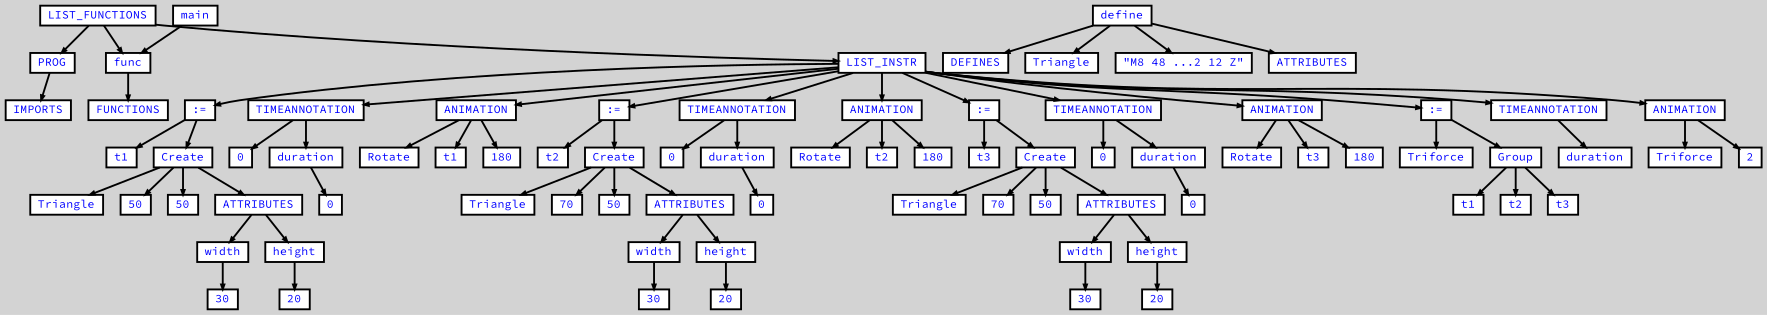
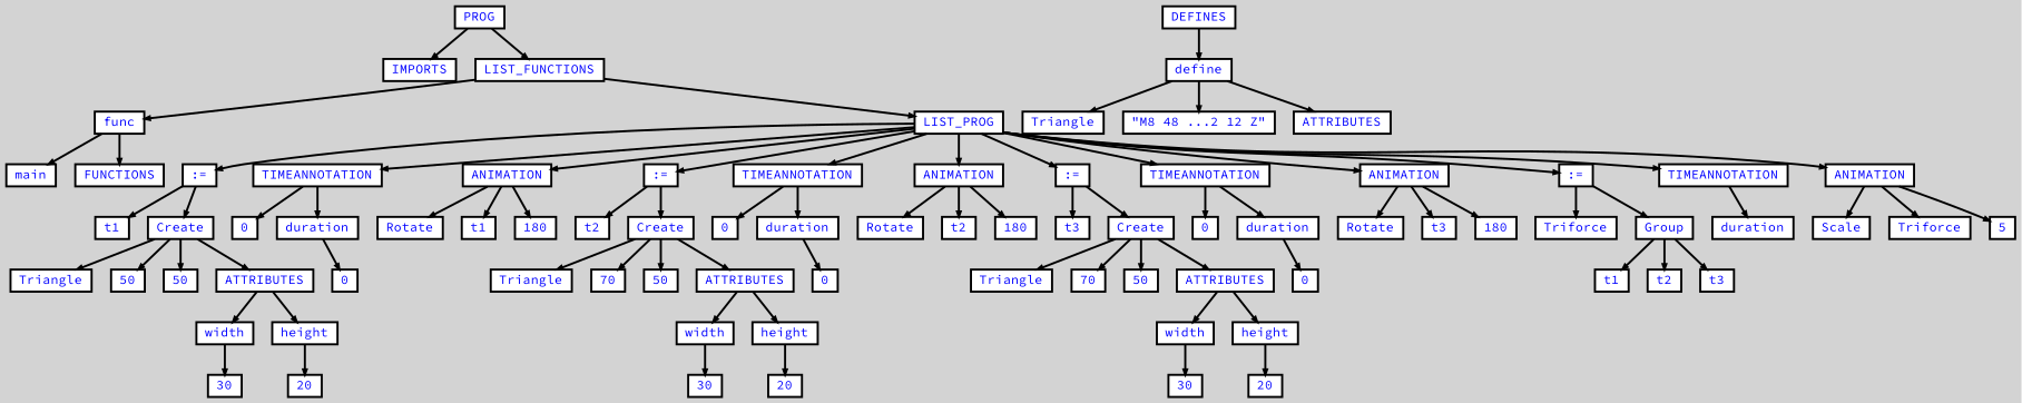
  digraph {
    bgcolor=lightgrey
    fontname="Source Code Pro"
    ordering=out
    ranksep=.4
    node [color=black fillcolor=white fixedsize=false fontcolor=blue fontname="Source Code Pro" fontsize=12 shape=box style="filled, solid, bold"]
    edge [arrowsize=.5 color=black fontname="Source Code Pro" style=bold]
    n1 [height=.25 label=PROG width=.25]
    n2 [height=.25 label=IMPORTS width=.25]
    n3 [height=.25 label=LIST_FUNCTIONS width=.25]
    n4 [height=.25 label=DEFINES width=.25]
    n5 [height=.25 label=define width=.25]
    n6 [height=.25 label=func width=.25]
-   n7 [height=.25 label=LIST_INSTR width=.25]
+   n7 [height=.25 label=LIST_PROG width=.25]
    n8 [height=.25 label=Triangle width=.25]
    n9 [height=.25 label="\"M8 48 ...2 12 Z\"" width=.25]
    n10 [height=.25 label=ATTRIBUTES width=.25]
    n11 [height=.25 label=main width=.25]
    n12 [height=.25 label=FUNCTIONS width=.25]
    n13 [height=.25 label=":=" width=.25]
    n14 [height=.25 label=TIMEANNOTATION width=.25]
    n15 [height=.25 label=ANIMATION width=.25]
    n16 [height=.25 label=":=" width=.25]
    n17 [height=.25 label=TIMEANNOTATION width=.25]
    n18 [height=.25 label=ANIMATION width=.25]
    n19 [height=.25 label=":=" width=.25]
    n20 [height=.25 label=TIMEANNOTATION width=.25]
    n21 [height=.25 label=ANIMATION width=.25]
    n22 [height=.25 label=":=" width=.25]
    n23 [height=.25 label=TIMEANNOTATION width=.25]
    n24 [height=.25 label=ANIMATION width=.25]
    n25 [height=.25 label=t1 width=.25]
    n26 [height=.25 label=Create width=.25]
    n27 [height=.25 label=0 width=.25]
    n28 [height=.25 label=duration width=.25]
    n29 [height=.25 label=Rotate width=.25]
    n30 [height=.25 label=t1 width=.25]
    n31 [height=.25 label=180 width=.25]
    n32 [height=.25 label=t2 width=.25]
    n33 [height=.25 label=Create width=.25]
    n34 [height=.25 label=0 width=.25]
    n35 [height=.25 label=duration width=.25]
    n36 [height=.25 label=Rotate width=.25]
    n37 [height=.25 label=t2 width=.25]
    n38 [height=.25 label=180 width=.25]
    n39 [height=.25 label=t3 width=.25]
    n40 [height=.25 label=Create width=.25]
    n41 [height=.25 label=0 width=.25]
    n42 [height=.25 label=duration width=.25]
    n43 [height=.25 label=Rotate width=.25]
    n44 [height=.25 label=t3 width=.25]
    n45 [height=.25 label=180 width=.25]
    n46 [height=.25 label=Triforce width=.25]
    n47 [height=.25 label=Group width=.25]
    n48 [height=.25 label=duration width=.25]
+   n49 [height=.25 label=Scale width=.25]
    n50 [height=.25 label=Triforce width=.25]
-   n51 [height=.25 label=2 width=.25]
+   n51 [height=.25 label=5 width=.25]
    n52 [height=.25 label=Triangle width=.25]
    n53 [height=.25 label=50 width=.25]
    n54 [height=.25 label=50 width=.25]
    n55 [height=.25 label=ATTRIBUTES width=.25]
    n56 [height=.25 label=width width=.25]
    n57 [height=.25 label=height width=.25]
    n58 [height=.25 label=30 width=.25]
    n59 [height=.25 label=20 width=.25]
    n60 [height=.25 label=0 width=.25]
    n61 [height=.25 label=Triangle width=.25]
    n62 [height=.25 label=70 width=.25]
    n63 [height=.25 label=50 width=.25]
    n64 [height=.25 label=ATTRIBUTES width=.25]
    n65 [height=.25 label=width width=.25]
    n66 [height=.25 label=height width=.25]
    n67 [height=.25 label=30 width=.25]
    n68 [height=.25 label=20 width=.25]
    n69 [height=.25 label=0 width=.25]
    n70 [height=.25 label=Triangle width=.25]
    n71 [height=.25 label=70 width=.25]
    n72 [height=.25 label=50 width=.25]
    n73 [height=.25 label=ATTRIBUTES width=.25]
    n74 [height=.25 label=width width=.25]
    n75 [height=.25 label=height width=.25]
    n76 [height=.25 label=30 width=.25]
    n77 [height=.25 label=20 width=.25]
    n78 [height=.25 label=0 width=.25]
    n79 [height=.25 label=t1 width=.25]
    n80 [height=.25 label=t2 width=.25]
    n81 [height=.25 label=t3 width=.25]
    n1 -> n2
-   n3 -> n1
+   n1 -> n3
    n3 -> n6
    n3 -> n7
-   n5 -> n4
+   n4 -> n5
    n5 -> n8
    n5 -> n9
    n5 -> n10
-   n11 -> n6
+   n6 -> n11
    n6 -> n12
    n7 -> n13
    n7 -> n14
    n7 -> n15
    n7 -> n16
    n7 -> n17
    n7 -> n18
    n7 -> n19
    n7 -> n20
    n7 -> n21
    n7 -> n22
    n7 -> n23
    n7 -> n24
    n13 -> n25
    n13 -> n26
    n14 -> n27
    n14 -> n28
    n15 -> n29
    n15 -> n30
    n15 -> n31
    n16 -> n32
    n16 -> n33
    n17 -> n34
    n17 -> n35
    n18 -> n36
    n18 -> n37
    n18 -> n38
    n19 -> n39
    n19 -> n40
    n20 -> n41
    n20 -> n42
    n21 -> n43
    n21 -> n44
    n21 -> n45
    n22 -> n46
    n22 -> n47
    n23 -> n48
+   n24 -> n49
    n24 -> n50
    n24 -> n51
    n26 -> n52
    n26 -> n53
    n26 -> n54
    n26 -> n55
    n28 -> n60
    n33 -> n61
    n33 -> n62
    n33 -> n63
    n33 -> n64
    n35 -> n69
    n40 -> n70
    n40 -> n71
    n40 -> n72
    n40 -> n73
    n42 -> n78
    n47 -> n79
    n47 -> n80
    n47 -> n81
    n55 -> n56
    n55 -> n57
    n56 -> n58
    n57 -> n59
    n64 -> n65
    n64 -> n66
    n65 -> n67
    n66 -> n68
    n73 -> n74
    n73 -> n75
    n74 -> n76
    n75 -> n77
  }
